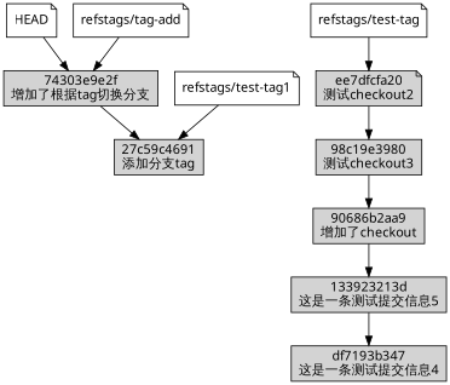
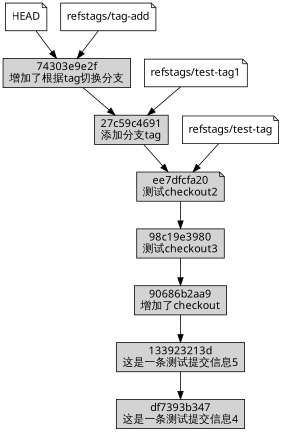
  digraph {
    fontname="Microsoft YaHei"
    node [fontname="Microsoft YaHei" shape=box style=filled]
    edge [fontname="Microsoft YaHei"]
    HEAD [shape=note style=""]
    n2 [label="74303e9e2f\n增加了根据tag切换分支"]
    n3 [label="27c59c4691\n添加分支tag"]
    n4 [label="ee7dfcfa20\n测试checkout2" shape=note]
    "refs\tags/tag-add" [shape=note style=""]
    "refs\tags/test-tag" [shape=note style=""]
    n7 [label="98c19e3980\n测试checkout3"]
    n8 [label="90686b2aa9\n增加了checkout"]
    "refs\tags/test-tag1" [shape=note style=""]
    n10 [label="133923213d\n这是一条测试提交信息5"]
-   n11 [label="df7193b347\n这是一条测试提交信息4"]
+   n11 [label="df7393b347\n这是一条测试提交信息4"]
    HEAD -> n2
    n2 -> n3
+   n3 -> n4
    n4 -> n7
    "refs\tags/tag-add" -> n2
    "refs\tags/test-tag" -> n4
    n7 -> n8
    n8 -> n10
    "refs\tags/test-tag1" -> n3
    n10 -> n11
  }
